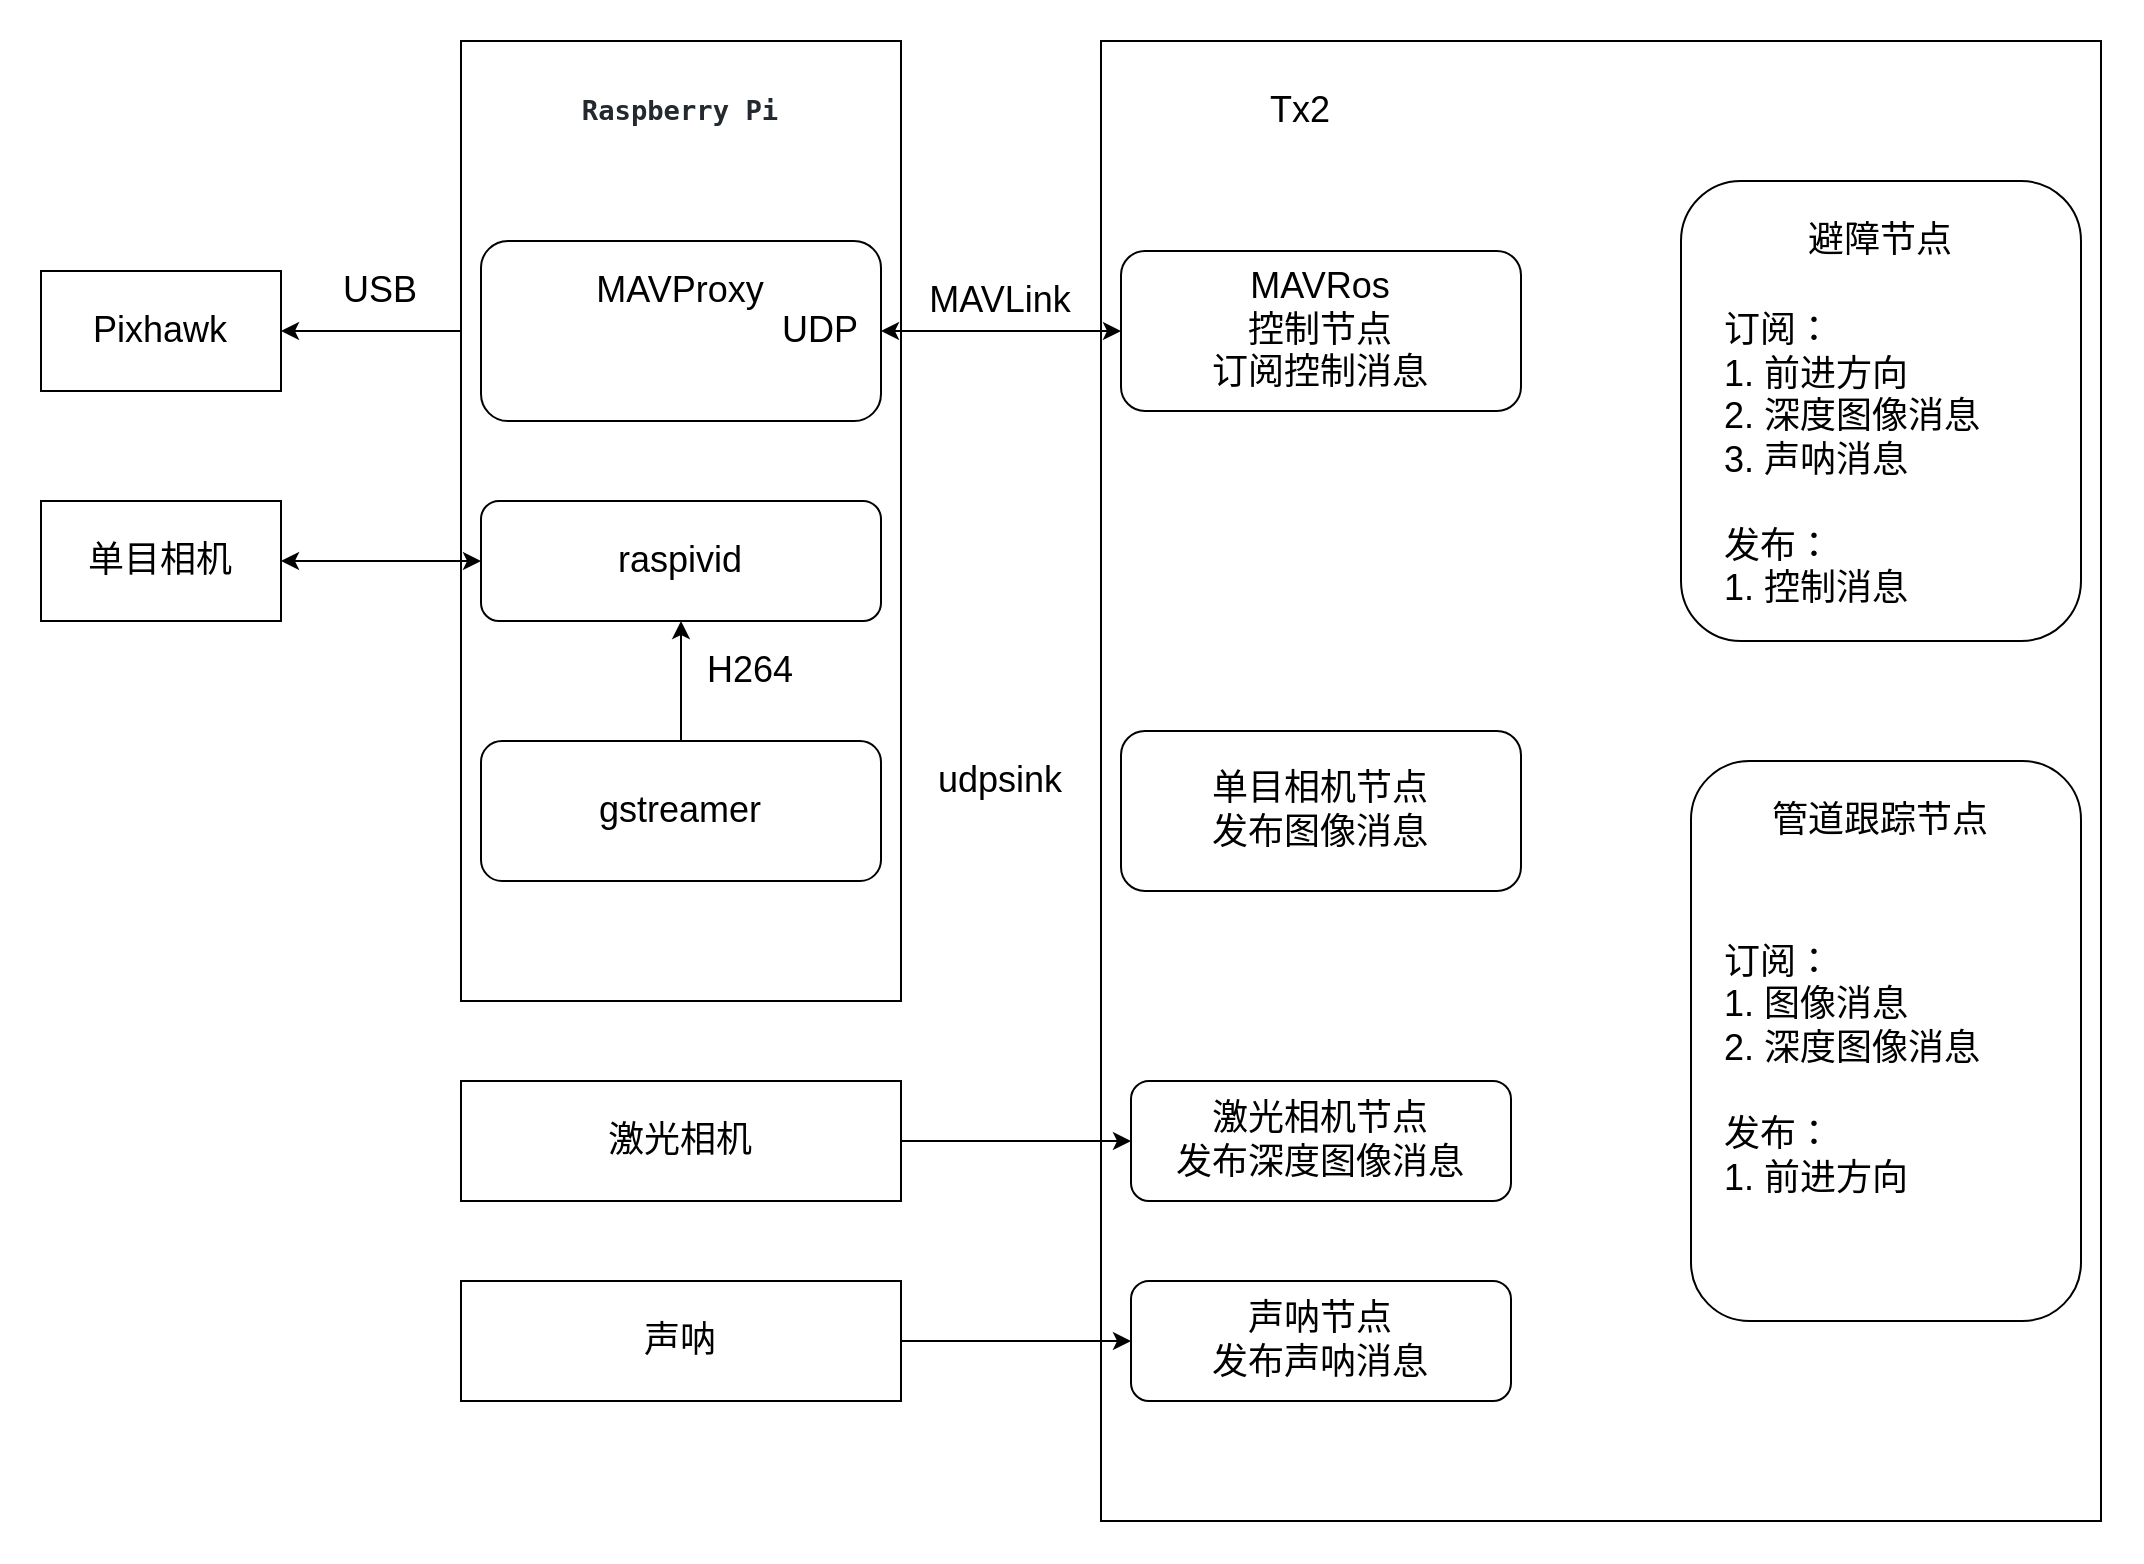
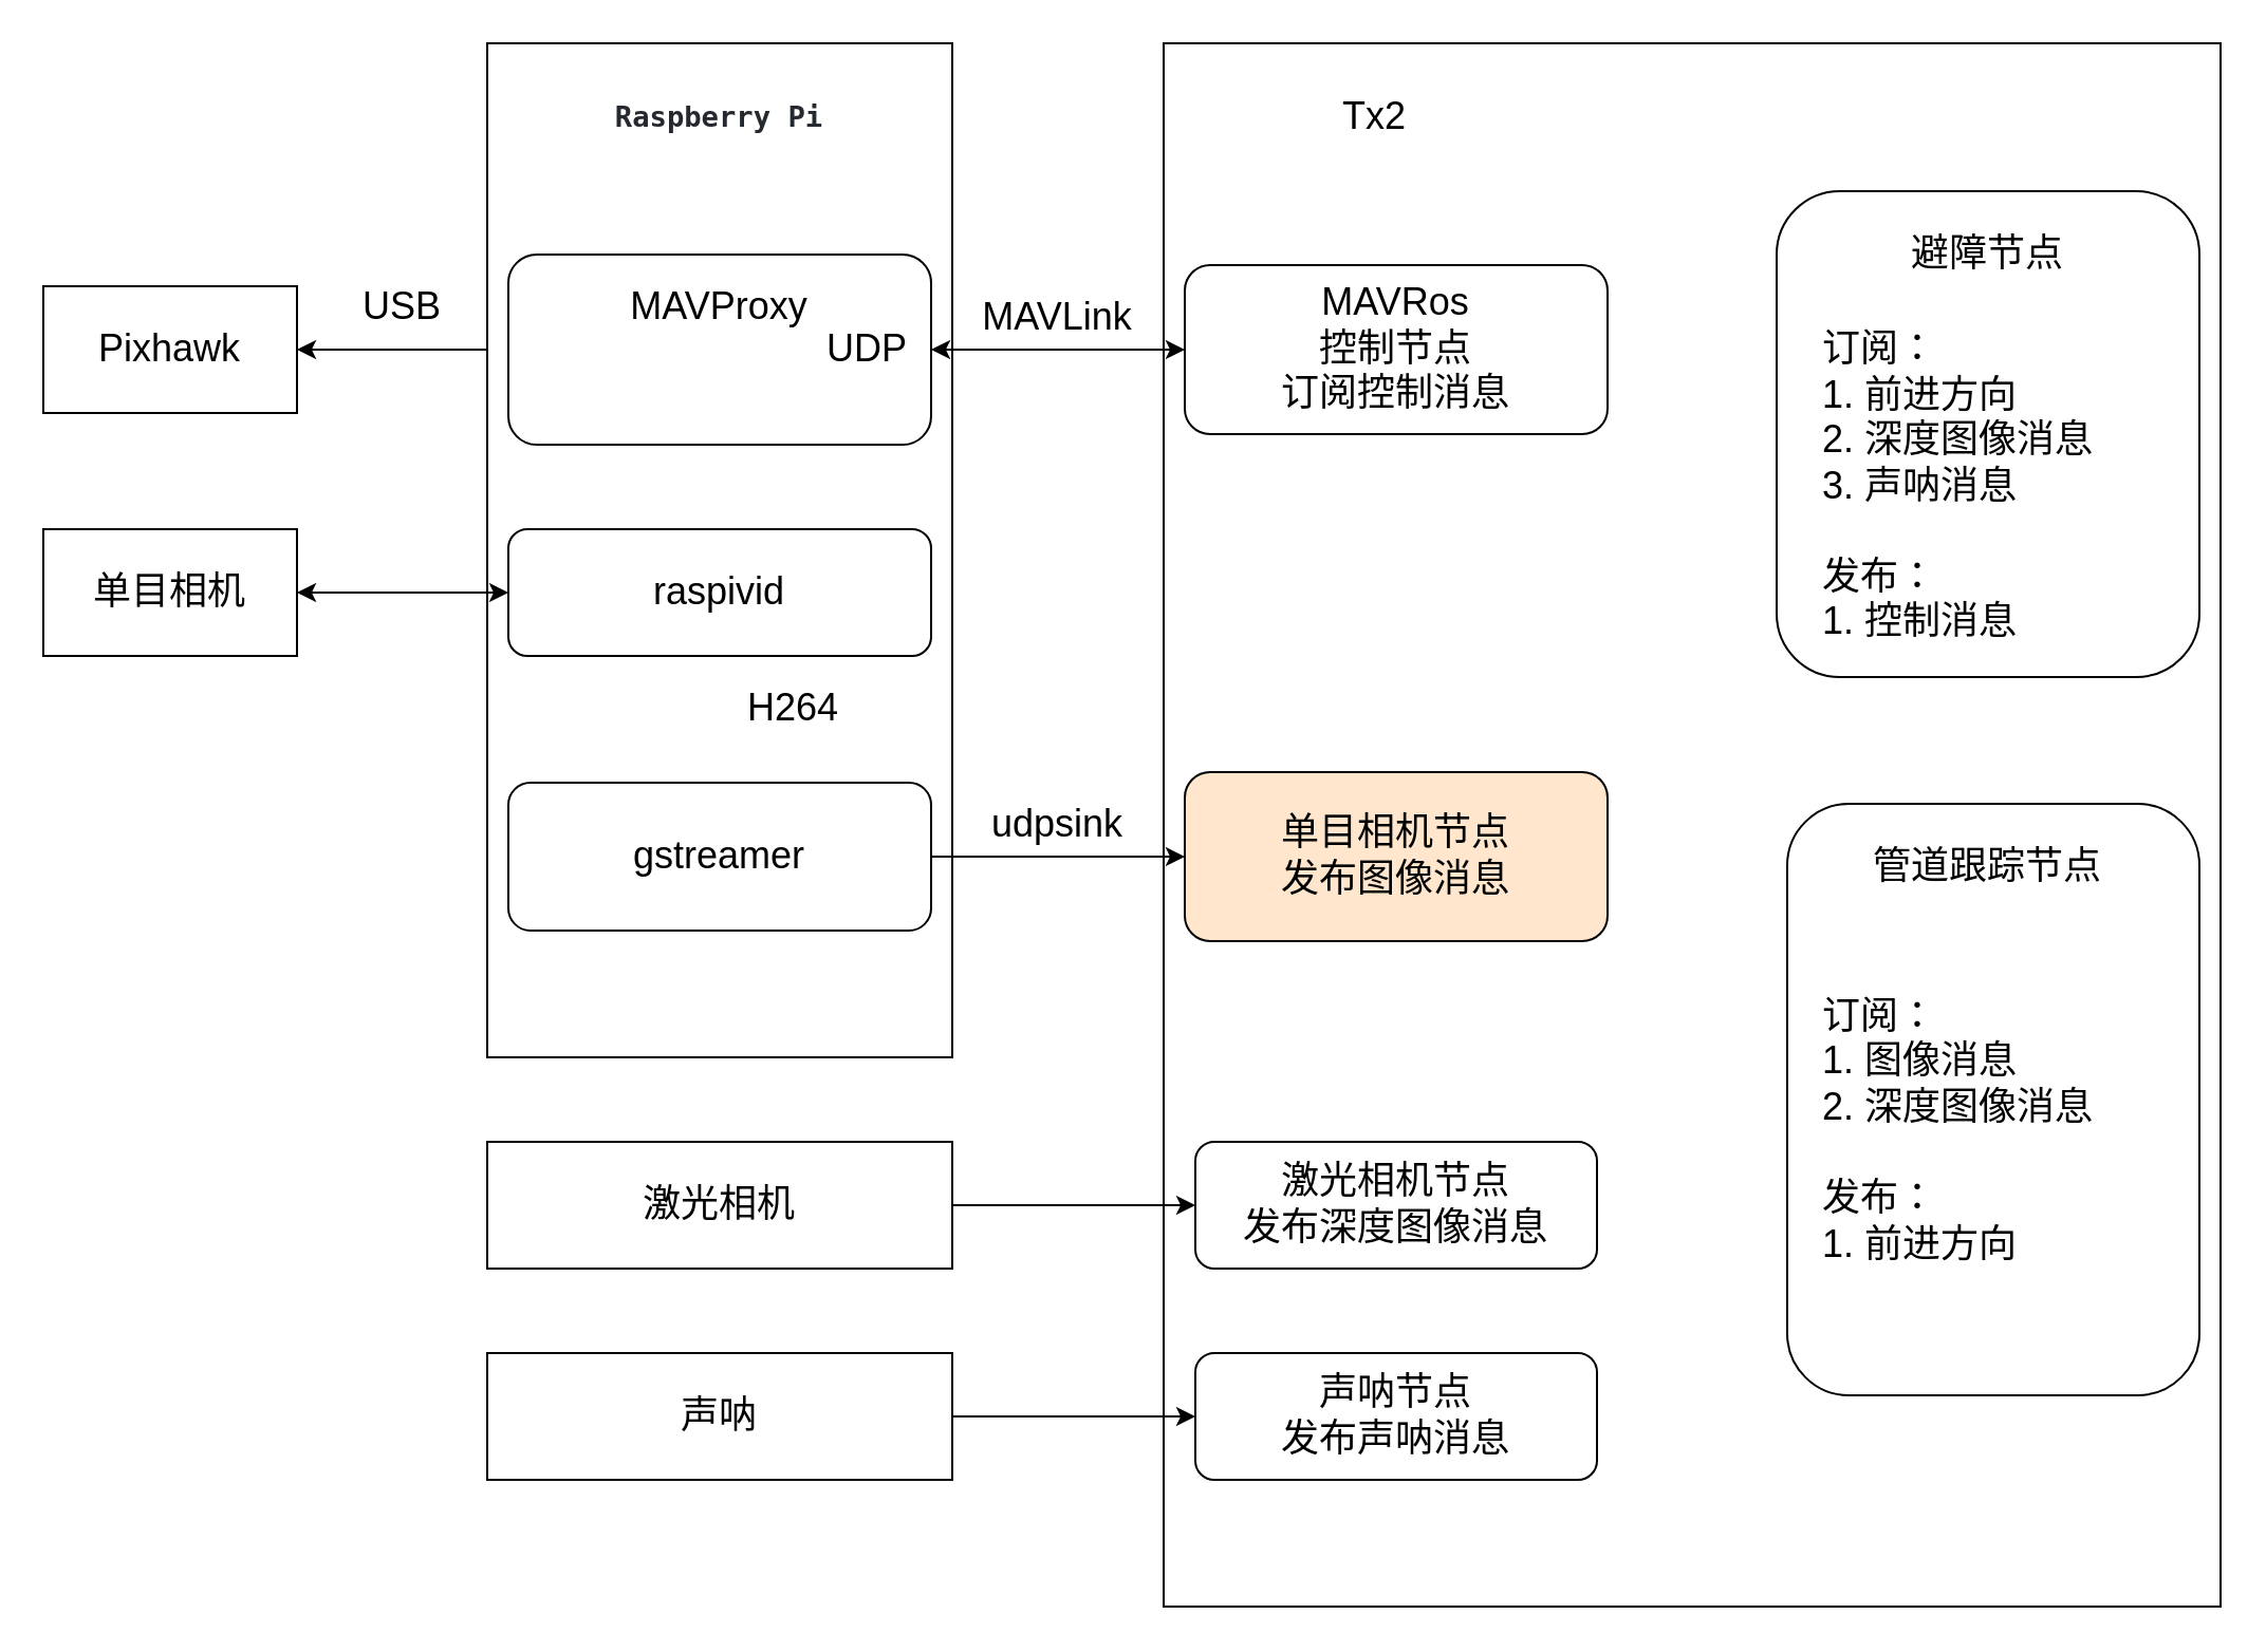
  <mxCell id="0" />
  <mxCell id="1" parent="0" />
  <mxCell id="2" style="edgeStyle=orthogonalEdgeStyle;rounded=0;orthogonalLoop=1;jettySize=auto;html=1;entryX=0;entryY=0.5;entryDx=0;entryDy=0;fontSize=18;startArrow=classic;startFill=1;" edge="1" parent="1" source="3" target="7"><mxGeometry relative="1" as="geometry" /></mxCell>
  <mxCell id="3" value="&lt;font style=&quot;font-size: 18px&quot;&gt;Pixhawk&lt;/font&gt;" style="rounded=0;whiteSpace=wrap;html=1;" vertex="1" parent="1"><mxGeometry x="20" y="135" width="120" height="60" as="geometry" /></mxCell>
  <mxCell id="4" value="&lt;pre style=&quot;box-sizing: border-box ; font-family: , , &amp;#34;sf mono&amp;#34; , &amp;#34;menlo&amp;#34; , &amp;#34;consolas&amp;#34; , &amp;#34;liberation mono&amp;#34; , monospace ; font-size: 13.6px ; margin-top: 0px ; overflow-wrap: normal ; padding: 16px ; overflow: auto ; line-height: 1.45 ; border-radius: 6px ; color: rgb(36 , 41 , 47) ; margin-bottom: 0px&quot;&gt;&lt;br&gt;&lt;/pre&gt;" style="rounded=0;whiteSpace=wrap;html=1;fontSize=18;" vertex="1" parent="1"><mxGeometry x="230" y="20" width="220" height="480" as="geometry" /></mxCell>
  <mxCell id="5" value="&lt;pre style=&quot;box-sizing: border-box ; font-size: 13.6px ; margin-top: 0px ; overflow-wrap: normal ; padding: 16px ; overflow: auto ; line-height: 1.45 ; border-radius: 6px ; color: rgb(36 , 41 , 47) ; margin-bottom: 0px&quot;&gt;&lt;pre style=&quot;box-sizing: border-box ; font-family: , , &amp;#34;sf mono&amp;#34; , &amp;#34;menlo&amp;#34; , &amp;#34;consolas&amp;#34; , &amp;#34;liberation mono&amp;#34; , monospace ; font-size: 13.6px ; margin-top: 0px ; overflow-wrap: normal ; padding: 16px ; overflow: auto ; line-height: 1.45 ; border-radius: 6px ; margin-bottom: 0px&quot;&gt;&lt;span style=&quot;box-sizing: border-box ; font-weight: 600&quot;&gt;Raspberry Pi&lt;/span&gt;&lt;/pre&gt;&lt;span style=&quot;font-size: 13.6px ; font-family: &amp;#34;helvetica&amp;#34;&quot;&gt;&lt;/span&gt;&lt;/pre&gt;" style="text;html=1;strokeColor=none;fillColor=none;align=center;verticalAlign=middle;whiteSpace=wrap;rounded=0;fontSize=18;" vertex="1" parent="1"><mxGeometry x="275" y="30" width="130" height="50" as="geometry" /></mxCell>
  <mxCell id="6" value="USB" style="text;html=1;strokeColor=none;fillColor=none;align=center;verticalAlign=middle;whiteSpace=wrap;rounded=0;fontSize=18;" vertex="1" parent="1"><mxGeometry x="160" y="130" width="60" height="30" as="geometry" /></mxCell>
  <mxCell id="7" value="" style="rounded=1;whiteSpace=wrap;html=1;fontSize=18;" vertex="1" parent="1"><mxGeometry x="240" y="120" width="200" height="90" as="geometry" /></mxCell>
  <mxCell id="8" value="MAVProxy" style="text;html=1;strokeColor=none;fillColor=none;align=center;verticalAlign=middle;whiteSpace=wrap;rounded=0;fontSize=18;" vertex="1" parent="1"><mxGeometry x="295" y="130" width="90" height="30" as="geometry" /></mxCell>
  <mxCell id="9" value="" style="rounded=0;whiteSpace=wrap;html=1;fontSize=18;" vertex="1" parent="1"><mxGeometry x="550" y="20" width="500" height="740" as="geometry" /></mxCell>
  <mxCell id="10" value="UDP" style="text;html=1;strokeColor=none;fillColor=none;align=center;verticalAlign=middle;whiteSpace=wrap;rounded=0;fontSize=18;" vertex="1" parent="1"><mxGeometry x="380" y="150" width="60" height="30" as="geometry" /></mxCell>
  <mxCell id="11" value="MAVRos&lt;br&gt;控制节点&lt;br&gt;订阅控制消息" style="rounded=1;whiteSpace=wrap;html=1;fontSize=18;" vertex="1" parent="1"><mxGeometry x="560" y="125" width="200" height="80" as="geometry" /></mxCell>
  <mxCell id="12" style="edgeStyle=orthogonalEdgeStyle;rounded=0;orthogonalLoop=1;jettySize=auto;html=1;entryX=0;entryY=0.5;entryDx=0;entryDy=0;fontSize=18;startArrow=classic;startFill=1;" edge="1" parent="1" source="7" target="11"><mxGeometry relative="1" as="geometry" /></mxCell>
  <mxCell id="13" style="edgeStyle=orthogonalEdgeStyle;rounded=0;orthogonalLoop=1;jettySize=auto;html=1;fontSize=18;startArrow=classic;startFill=1;" edge="1" parent="1" source="14" target="15"><mxGeometry relative="1" as="geometry" /></mxCell>
  <mxCell id="14" value="单目相机" style="rounded=0;whiteSpace=wrap;html=1;fontSize=18;" vertex="1" parent="1"><mxGeometry x="20" y="250" width="120" height="60" as="geometry" /></mxCell>
  <mxCell id="15" value="raspivid" style="rounded=1;whiteSpace=wrap;html=1;fontSize=18;" vertex="1" parent="1"><mxGeometry x="240" y="250" width="200" height="60" as="geometry" /></mxCell>
- <mxCell id="16" style="edgeStyle=orthogonalEdgeStyle;rounded=0;orthogonalLoop=1;jettySize=auto;html=1;fontSize=18;startArrow=none;startFill=0;" edge="1" parent="1" source="17" target="15"><mxGeometry relative="1" as="geometry" /></mxCell>
+ <mxCell id="16" style="edgeStyle=orthogonalEdgeStyle;rounded=0;orthogonalLoop=1;jettySize=auto;html=1;fontSize=18;startArrow=none;startFill=0;" edge="1" parent="1" source="17" target="19"><mxGeometry relative="1" as="geometry" /></mxCell>
  <mxCell id="17" value="gstreamer" style="rounded=1;whiteSpace=wrap;html=1;fontSize=18;" vertex="1" parent="1"><mxGeometry x="240" y="370" width="200" height="70" as="geometry" /></mxCell>
  <mxCell id="18" value="H264" style="text;html=1;strokeColor=none;fillColor=none;align=center;verticalAlign=middle;whiteSpace=wrap;rounded=0;fontSize=18;" vertex="1" parent="1"><mxGeometry x="345" y="320" width="60" height="30" as="geometry" /></mxCell>
- <mxCell id="19" value="单目相机节点&lt;br&gt;发布图像消息" style="rounded=1;whiteSpace=wrap;html=1;fontSize=18;" vertex="1" parent="1"><mxGeometry x="560" y="365" width="200" height="80" as="geometry" /></mxCell>
+ <mxCell id="19" value="单目相机节点&lt;br&gt;发布图像消息" style="rounded=1;whiteSpace=wrap;html=1;fontSize=18;fillColor=#ffe6cc;" vertex="1" parent="1"><mxGeometry x="560" y="365" width="200" height="80" as="geometry" /></mxCell>
  <mxCell id="20" value="udpsink" style="text;html=1;strokeColor=none;fillColor=none;align=center;verticalAlign=middle;whiteSpace=wrap;rounded=0;fontSize=18;" vertex="1" parent="1"><mxGeometry x="470" y="375" width="60" height="30" as="geometry" /></mxCell>
  <mxCell id="21" value="MAVLink" style="text;html=1;strokeColor=none;fillColor=none;align=center;verticalAlign=middle;whiteSpace=wrap;rounded=0;fontSize=18;" vertex="1" parent="1"><mxGeometry x="470" y="135" width="60" height="30" as="geometry" /></mxCell>
  <mxCell id="22" style="edgeStyle=orthogonalEdgeStyle;rounded=0;orthogonalLoop=1;jettySize=auto;html=1;entryX=0;entryY=0.5;entryDx=0;entryDy=0;fontSize=18;startArrow=none;startFill=0;" edge="1" parent="1" source="23" target="26"><mxGeometry relative="1" as="geometry" /></mxCell>
  <mxCell id="23" value="激光相机" style="rounded=0;whiteSpace=wrap;html=1;fontSize=18;" vertex="1" parent="1"><mxGeometry x="230" y="540" width="220" height="60" as="geometry" /></mxCell>
  <mxCell id="24" style="edgeStyle=orthogonalEdgeStyle;rounded=0;orthogonalLoop=1;jettySize=auto;html=1;entryX=0;entryY=0.5;entryDx=0;entryDy=0;fontSize=18;startArrow=none;startFill=0;" edge="1" parent="1" source="25" target="28"><mxGeometry relative="1" as="geometry" /></mxCell>
  <mxCell id="25" value="声呐" style="rounded=0;whiteSpace=wrap;html=1;fontSize=18;" vertex="1" parent="1"><mxGeometry x="230" y="640" width="220" height="60" as="geometry" /></mxCell>
  <mxCell id="26" value="激光相机节点&lt;br&gt;发布深度图像消息" style="rounded=1;whiteSpace=wrap;html=1;fontSize=18;" vertex="1" parent="1"><mxGeometry x="565" y="540" width="190" height="60" as="geometry" /></mxCell>
  <mxCell id="27" value="Tx2" style="text;html=1;strokeColor=none;fillColor=none;align=center;verticalAlign=middle;whiteSpace=wrap;rounded=0;fontSize=18;" vertex="1" parent="1"><mxGeometry x="620" y="40" width="60" height="30" as="geometry" /></mxCell>
  <mxCell id="28" value="声呐节点&lt;br&gt;发布声呐消息" style="rounded=1;whiteSpace=wrap;html=1;fontSize=18;" vertex="1" parent="1"><mxGeometry x="565" y="640" width="190" height="60" as="geometry" /></mxCell>
  <mxCell id="29" value="" style="rounded=1;whiteSpace=wrap;html=1;fontSize=18;" vertex="1" parent="1"><mxGeometry x="840" y="90" width="200" height="230" as="geometry" /></mxCell>
  <mxCell id="30" value="" style="rounded=1;whiteSpace=wrap;html=1;fontSize=18;" vertex="1" parent="1"><mxGeometry x="845" y="380" width="195" height="280" as="geometry" /></mxCell>
  <mxCell id="31" value="避障节点" style="text;html=1;strokeColor=none;fillColor=none;align=center;verticalAlign=middle;whiteSpace=wrap;rounded=0;fontSize=18;" vertex="1" parent="1"><mxGeometry x="895" y="100" width="90" height="40" as="geometry" /></mxCell>
  <mxCell id="32" value="管道跟踪节点" style="text;html=1;strokeColor=none;fillColor=none;align=center;verticalAlign=middle;whiteSpace=wrap;rounded=0;fontSize=18;" vertex="1" parent="1"><mxGeometry x="880" y="390" width="120" height="40" as="geometry" /></mxCell>
  <mxCell id="33" value="&lt;div&gt;&lt;span&gt;订阅：&lt;/span&gt;&lt;/div&gt;&lt;div&gt;&lt;span&gt;1. 图像消息&lt;/span&gt;&lt;/div&gt;&lt;div&gt;&lt;span&gt;2. 深度图像消息&lt;/span&gt;&lt;/div&gt;&lt;div&gt;&lt;span&gt;&lt;br&gt;&lt;/span&gt;&lt;/div&gt;&lt;div&gt;&lt;span&gt;发布：&lt;/span&gt;&lt;/div&gt;&lt;div&gt;&lt;span&gt;1. 前进方向&lt;/span&gt;&lt;/div&gt;" style="text;html=1;strokeColor=none;fillColor=none;align=left;verticalAlign=middle;whiteSpace=wrap;rounded=0;fontSize=18;" vertex="1" parent="1"><mxGeometry x="860" y="440" width="160" height="190" as="geometry" /></mxCell>
  <mxCell id="34" value="&lt;div&gt;&lt;span&gt;订阅：&lt;/span&gt;&lt;/div&gt;&lt;div&gt;&lt;span&gt;1. 前进方向&lt;/span&gt;&lt;/div&gt;&lt;div&gt;&lt;span&gt;2. 深度图像消息&lt;/span&gt;&lt;/div&gt;&lt;div&gt;&lt;span&gt;3. 声呐消息&lt;/span&gt;&lt;/div&gt;&lt;div&gt;&lt;span&gt;&lt;br&gt;&lt;/span&gt;&lt;/div&gt;&lt;div&gt;&lt;span&gt;发布：&lt;/span&gt;&lt;/div&gt;&lt;div&gt;&lt;span&gt;1. 控制消息&lt;/span&gt;&lt;/div&gt;" style="text;html=1;strokeColor=none;fillColor=none;align=left;verticalAlign=middle;whiteSpace=wrap;rounded=0;fontSize=18;" vertex="1" parent="1"><mxGeometry x="860" y="135" width="160" height="190" as="geometry" /></mxCell>
